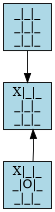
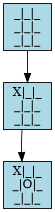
  digraph {
    node [fillcolor=lightblue shape=box style=filled]
    n1 [label="_|_|_\n_|_|_\n_|_|_"]
    n2 [label="X|_|_\n_|_|_\n_|_|_"]
    n3 [label="X|_|_\n_|O|_\n_|_|_"]
    n1 -> n2
-   n3 -> n2
+   n2 -> n3
  }
